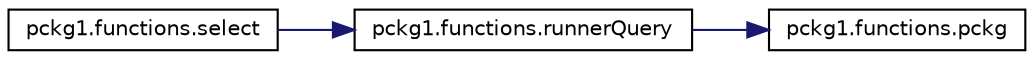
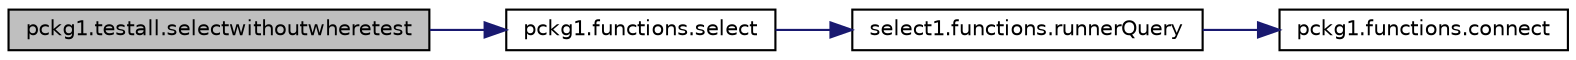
  digraph {
    rankdir=LR
    node [color=black fillcolor=white fontname=Helvetica fontsize=10 shape=record style=filled]
    edge [color=midnightblue fontname=Helvetica fontsize=10 labelfontname=Helvetica labelfontsize=10 style=solid]
+   n1 [fillcolor=grey75 fontcolor=black height=0.2 label="pckg1.testall.selectwithoutwheretest" width=0.4]
    n2 [height=0.2 label="pckg1.functions.select" width=0.4]
-   n3 [height=0.2 label="pckg1.functions.pckg" width=0.4]
-   n4 [height=0.2 label="pckg1.functions.runnerQuery" width=0.4]
+   n3 [height=0.2 label="pckg1.functions.connect" width=0.4]
+   n4 [height=0.2 label="select1.functions.runnerQuery" width=0.4]
+   n1 -> n2
    n2 -> n4
    n4 -> n3
  }
